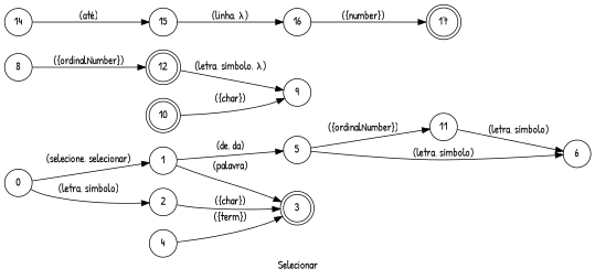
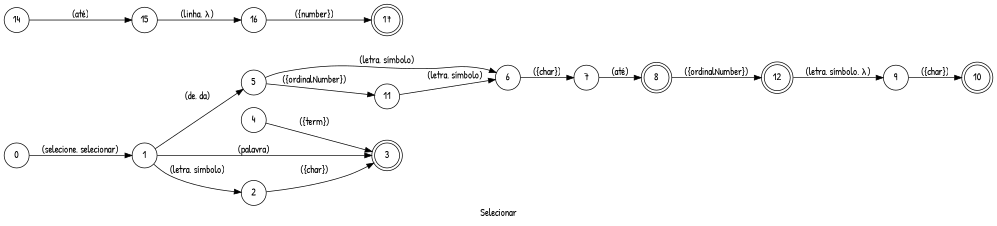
  digraph {
    desc="Seleciona um pedaço de texto na linha atual"
    fontname="Patrick Hand"
    label=Selecionar
    lang="pt-BR"
    langName="Português"
    rankdir=LR
    title=Selecionar
    node [fontname="Patrick Hand" shape=circle]
    edge [fontname="Patrick Hand"]
    5
    11
-   8
+   8 [shape=doublecircle]
    12 [shape=doublecircle]
    6
    9
    3 [shape=doublecircle]
    17 [shape=doublecircle]
    10 [shape=doublecircle]
    0
    1
    2
    4
+   7
    14
    15
    16
    subgraph sub_1 {
      5
      11
    }
    subgraph sub_2 {
      8
      12
    }
    5 -> 11 [label="({ordinalNumber})" normalizer=ordinalNumber store=fromPosition]
    5 -> 6 [label="(letra, símbolo)"]
    11 -> 6 [label="(letra, símbolo)"]
    8 -> 12 [label="({ordinalNumber})" normalizer=ordinalNumber store=toPosition]
    12 -> 9 [label="(letra, símbolo, λ)"]
-   10 -> 9 [label="({char})" store=to]
+   6 -> 7 [label="({char})" store=from]
+   9 -> 10 [label="({char})" store=to]
    0 -> 1 [label="(selecione, selecionar)"]
    1 -> 5 [label="(de, da)"]
    1 -> 3 [label="(palavra)"]
-   0 -> 2 [label="(letra, símbolo)"]
+   1 -> 2 [label="(letra, símbolo)"]
    2 -> 3 [label="({char})" store=word]
    4 -> 3 [label="({term})" store=word]
+   7 -> 8 [label="(até)"]
    14 -> 15 [label="(até)"]
    15 -> 16 [label="(linha, λ)"]
    16 -> 17 [label="({number})" store=to]
  }
